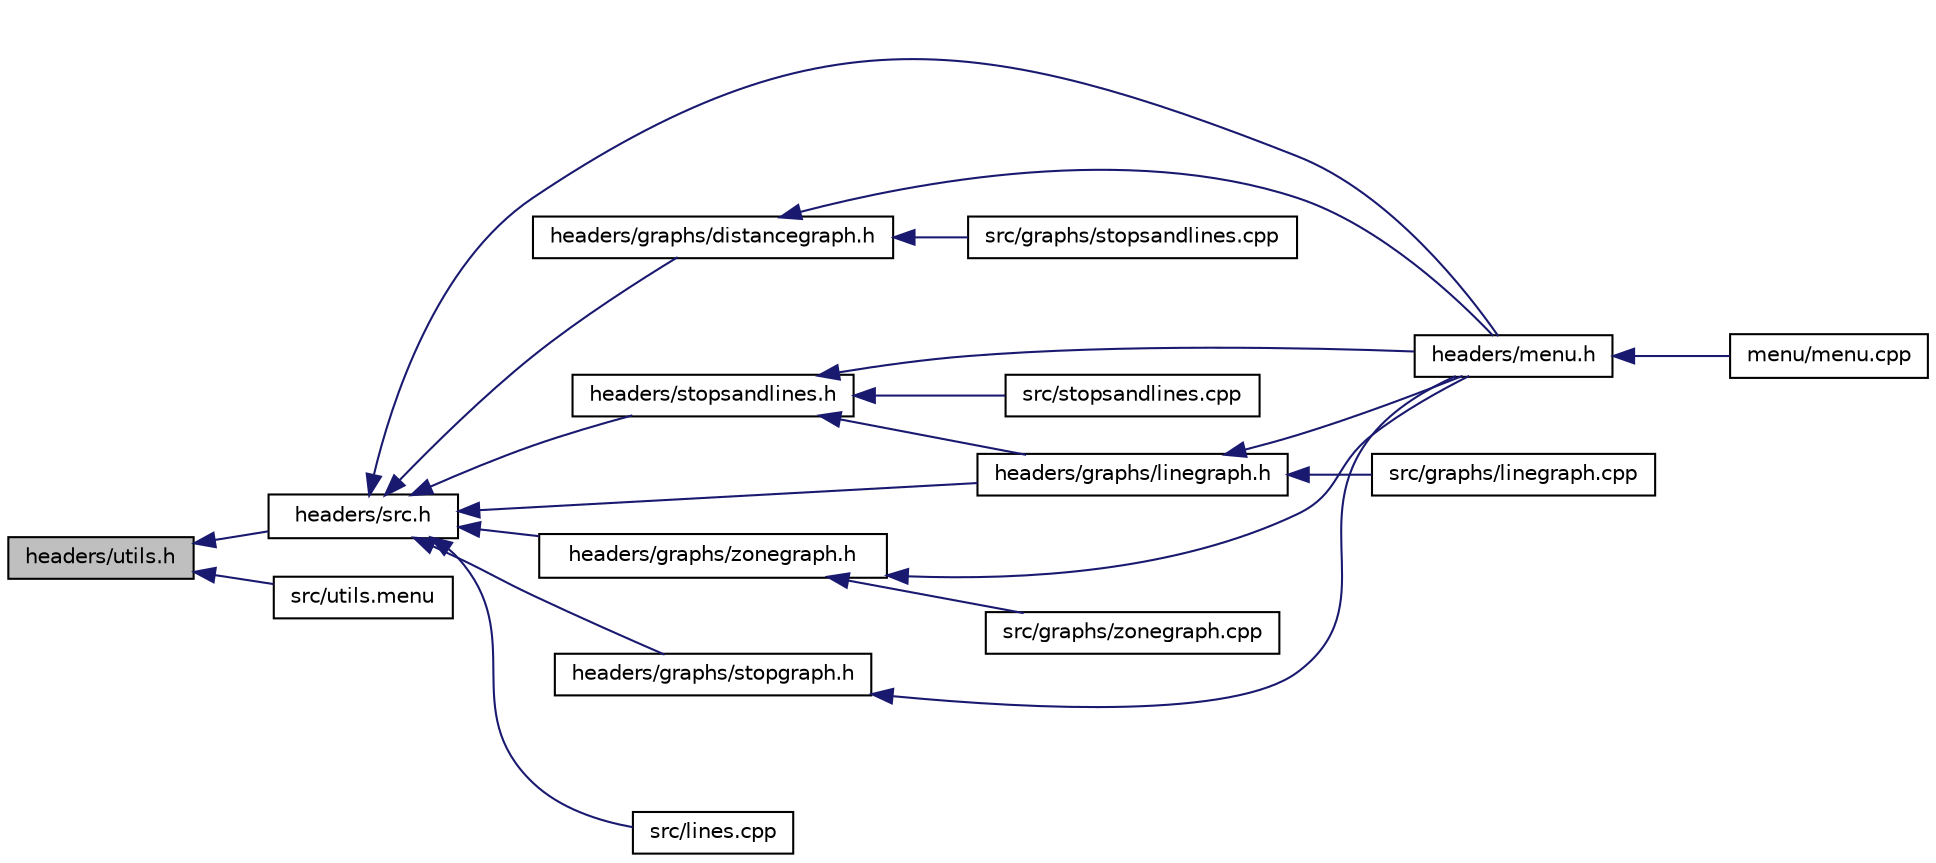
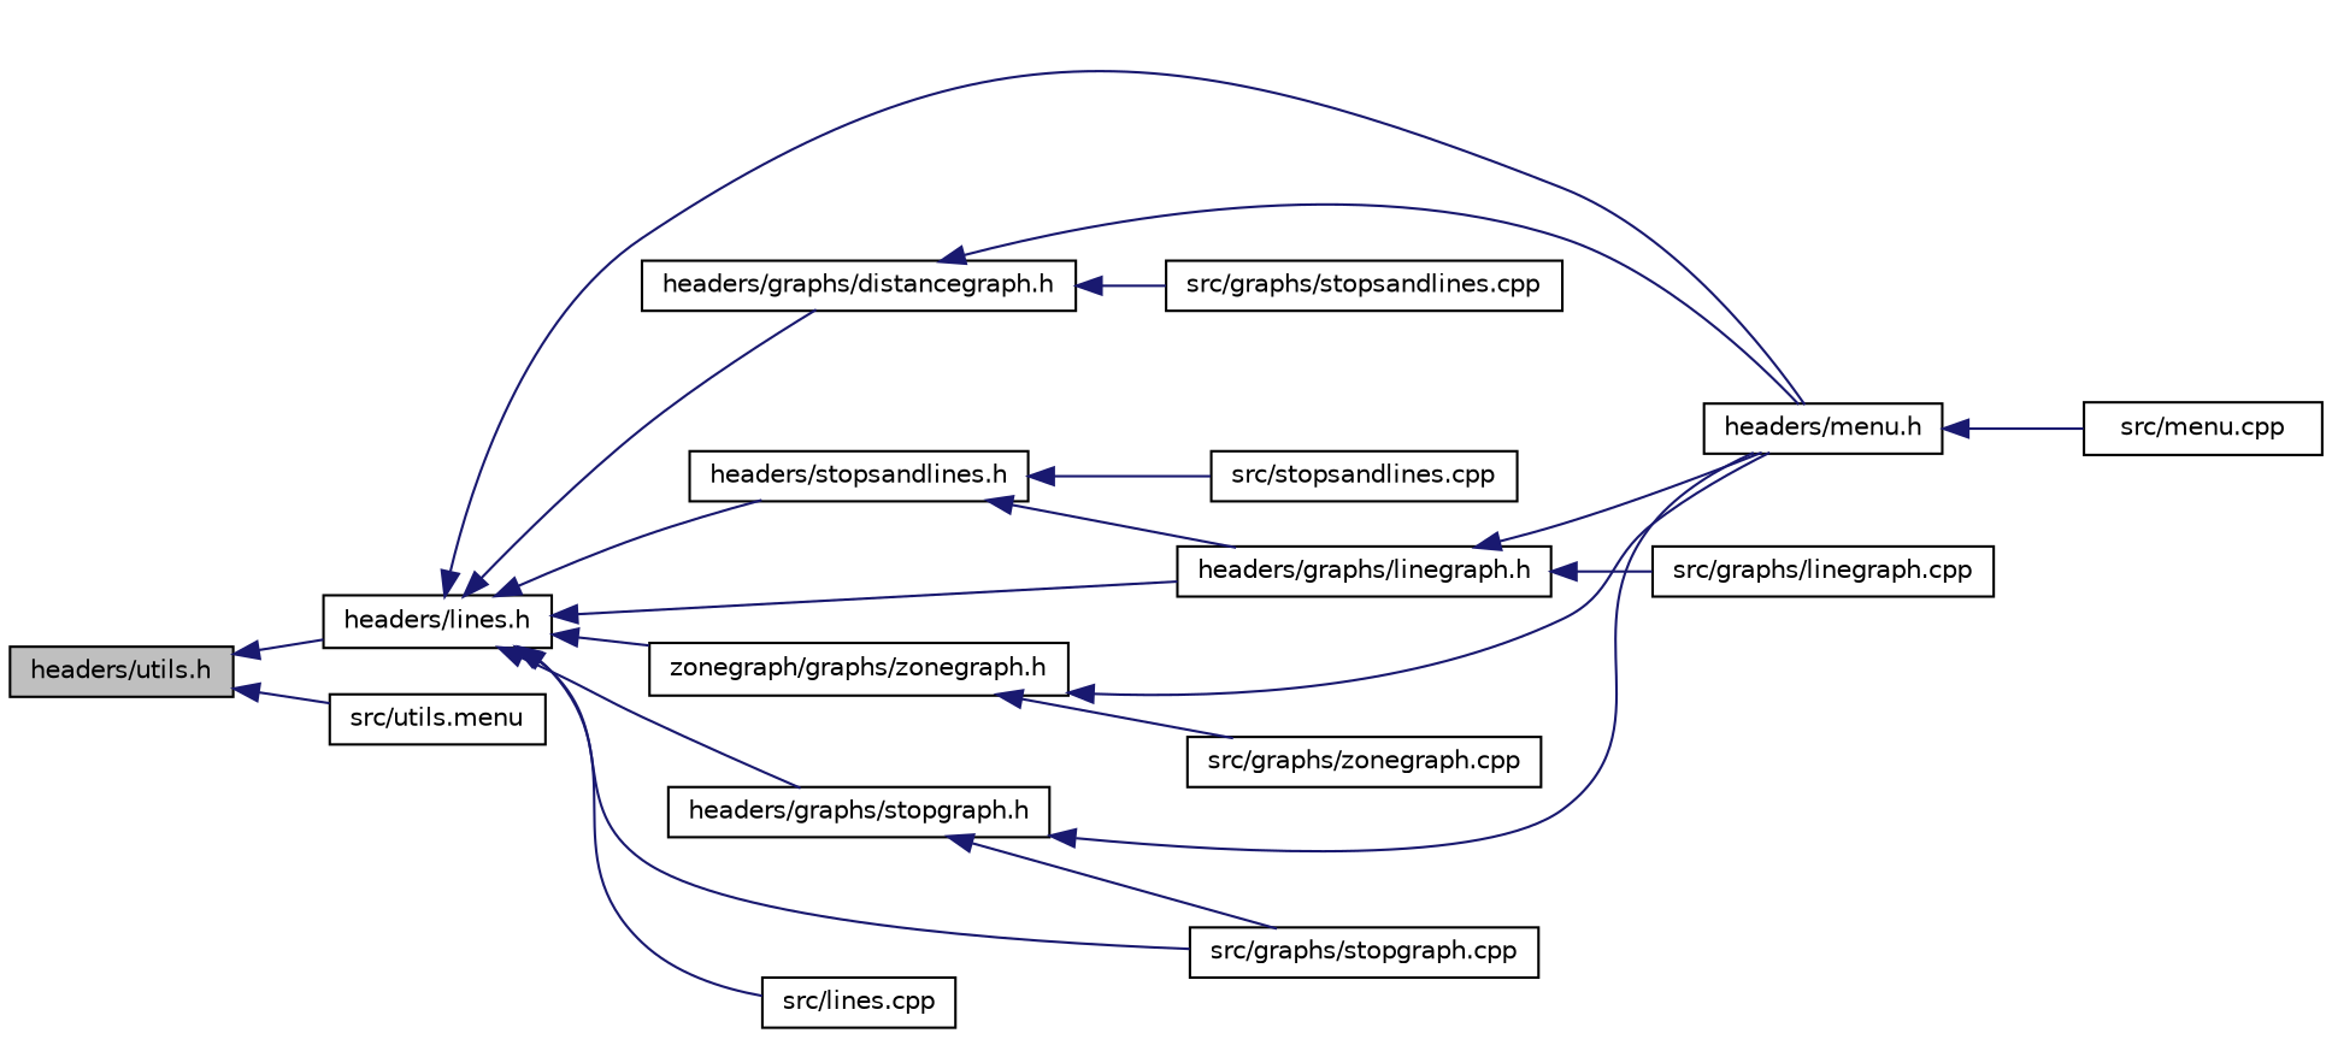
  digraph {
    rankdir=LR
    node [color=black fillcolor=white fontname=Helvetica fontsize=10 shape=record style=filled]
    edge [color=midnightblue dir=back fontname=Helvetica fontsize=10 labelfontname=Helvetica labelfontsize=10 style=solid]
    n1 [fillcolor=grey75 fontcolor=black height=0.2 label="headers/utils.h" width=0.4]
-   n2 [height=0.2 label="headers/src.h" width=0.4]
+   n2 [height=0.2 label="headers/lines.h" width=0.4]
    n3 [height=0.2 label="src/utils.menu" width=0.4]
    n4 [height=0.2 label="headers/graphs/distancegraph.h" width=0.4]
    n5 [height=0.2 label="headers/menu.h" width=0.4]
    n6 [height=0.2 label="headers/stopsandlines.h" width=0.4]
    n7 [height=0.2 label="headers/graphs/stopgraph.h" width=0.4]
-   n9 [height=0.2 label="headers/graphs/zonegraph.h" width=0.4]
+   n8 [height=0.2 label="src/graphs/stopgraph.cpp" width=0.4]
+   n9 [height=0.2 label="zonegraph/graphs/zonegraph.h" width=0.4]
    n10 [height=0.2 label="src/lines.cpp" width=0.4]
    n11 [height=0.2 label="headers/graphs/linegraph.h" width=0.4]
    n12 [height=0.2 label="src/graphs/stopsandlines.cpp" width=0.4]
-   n13 [height=0.2 label="menu/menu.cpp" width=0.4]
+   n13 [height=0.2 label="src/menu.cpp" width=0.4]
    n14 [height=0.2 label="src/stopsandlines.cpp" width=0.4]
    n15 [height=0.2 label="src/graphs/zonegraph.cpp" width=0.4]
    n16 [height=0.2 label="src/graphs/linegraph.cpp" width=0.4]
    n1 -> n2
    n1 -> n3
    n2 -> n4
    n2 -> n5
    n2 -> n6
    n2 -> n7
+   n2 -> n8
    n2 -> n9
    n2 -> n10
    n2 -> n11
    n4 -> n5
    n4 -> n12
    n5 -> n13
-   n6 -> n5
    n6 -> n11
    n6 -> n14
    n7 -> n5
+   n7 -> n8
    n9 -> n5
    n9 -> n15
    n11 -> n5
    n11 -> n16
  }
